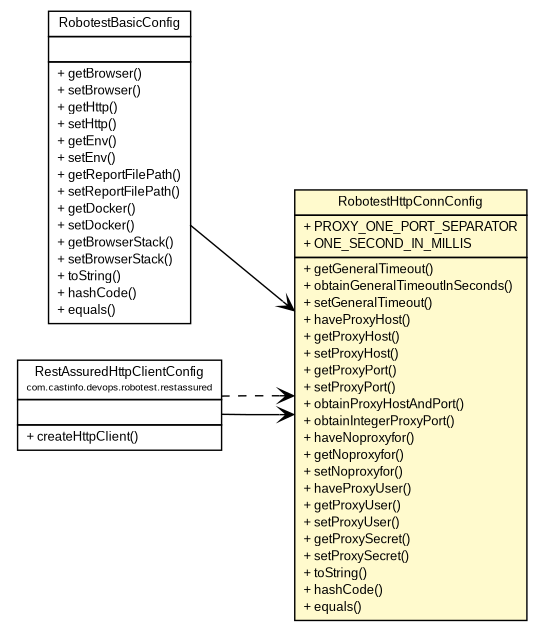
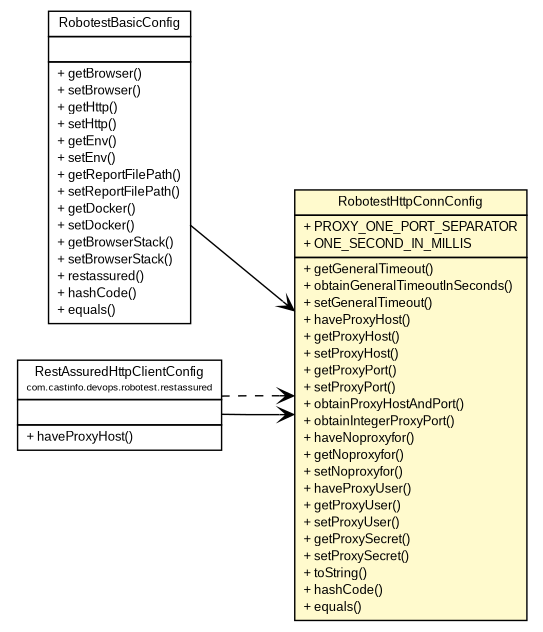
  digraph {
    nodesep=0.25
    rankdir=LR
    ranksep=0.5
    node [fontcolor=black fontname=arial fontsize=9.0 shape=plaintext]
    edge [arrowhead=open color=black fontcolor=black fontname=arial fontsize=10.0 headport=p labelfontname=arial labelfontsize=10 tailport=p]
    n1 [label=<<table title="com.castinfo.devops.robotest.config.RobotestHttpConnConfig" border="0" cellborder="1" cellspacing="0" cellpadding="2" port="p" bgcolor="lemonChiffon" href="./RobotestHttpConnConfig.html"> 		<tr><td><table border="0" cellspacing="0" cellpadding="1"> <tr><td align="center" balign="center"> RobotestHttpConnConfig </td></tr> 		</table></td></tr> 		<tr><td><table border="0" cellspacing="0" cellpadding="1"> <tr><td align="left" balign="left"> + PROXY_ONE_PORT_SEPARATOR </td></tr> <tr><td align="left" balign="left"> + ONE_SECOND_IN_MILLIS </td></tr> 		</table></td></tr> 		<tr><td><table border="0" cellspacing="0" cellpadding="1"> <tr><td align="left" balign="left"> + getGeneralTimeout() </td></tr> <tr><td align="left" balign="left"> + obtainGeneralTimeoutInSeconds() </td></tr> <tr><td align="left" balign="left"> + setGeneralTimeout() </td></tr> <tr><td align="left" balign="left"> + haveProxyHost() </td></tr> <tr><td align="left" balign="left"> + getProxyHost() </td></tr> <tr><td align="left" balign="left"> + setProxyHost() </td></tr> <tr><td align="left" balign="left"> + getProxyPort() </td></tr> <tr><td align="left" balign="left"> + setProxyPort() </td></tr> <tr><td align="left" balign="left"> + obtainProxyHostAndPort() </td></tr> <tr><td align="left" balign="left"> + obtainIntegerProxyPort() </td></tr> <tr><td align="left" balign="left"> + haveNoproxyfor() </td></tr> <tr><td align="left" balign="left"> + getNoproxyfor() </td></tr> <tr><td align="left" balign="left"> + setNoproxyfor() </td></tr> <tr><td align="left" balign="left"> + haveProxyUser() </td></tr> <tr><td align="left" balign="left"> + getProxyUser() </td></tr> <tr><td align="left" balign="left"> + setProxyUser() </td></tr> <tr><td align="left" balign="left"> + getProxySecret() </td></tr> <tr><td align="left" balign="left"> + setProxySecret() </td></tr> <tr><td align="left" balign="left"> + toString() </td></tr> <tr><td align="left" balign="left"> + hashCode() </td></tr> <tr><td align="left" balign="left"> + equals() </td></tr> 		</table></td></tr> 		</table>>]
-   n2 [label=<<table title="com.castinfo.devops.robotest.config.RobotestBasicConfig" border="0" cellborder="1" cellspacing="0" cellpadding="2" port="p" href="./RobotestBasicConfig.html"> 		<tr><td><table border="0" cellspacing="0" cellpadding="1"> <tr><td align="center" balign="center"> RobotestBasicConfig </td></tr> 		</table></td></tr> 		<tr><td><table border="0" cellspacing="0" cellpadding="1"> <tr><td align="left" balign="left">  </td></tr> 		</table></td></tr> 		<tr><td><table border="0" cellspacing="0" cellpadding="1"> <tr><td align="left" balign="left"> + getBrowser() </td></tr> <tr><td align="left" balign="left"> + setBrowser() </td></tr> <tr><td align="left" balign="left"> + getHttp() </td></tr> <tr><td align="left" balign="left"> + setHttp() </td></tr> <tr><td align="left" balign="left"> + getEnv() </td></tr> <tr><td align="left" balign="left"> + setEnv() </td></tr> <tr><td align="left" balign="left"> + getReportFilePath() </td></tr> <tr><td align="left" balign="left"> + setReportFilePath() </td></tr> <tr><td align="left" balign="left"> + getDocker() </td></tr> <tr><td align="left" balign="left"> + setDocker() </td></tr> <tr><td align="left" balign="left"> + getBrowserStack() </td></tr> <tr><td align="left" balign="left"> + setBrowserStack() </td></tr> <tr><td align="left" balign="left"> + toString() </td></tr> <tr><td align="left" balign="left"> + hashCode() </td></tr> <tr><td align="left" balign="left"> + equals() </td></tr> 		</table></td></tr> 		</table>>]
-   n3 [label=<<table title="com.castinfo.devops.robotest.restassured.RestAssuredHttpClientConfig" border="0" cellborder="1" cellspacing="0" cellpadding="2" port="p" href="../restassured/RestAssuredHttpClientConfig.html"> 		<tr><td><table border="0" cellspacing="0" cellpadding="1"> <tr><td align="center" balign="center"> RestAssuredHttpClientConfig </td></tr> <tr><td align="center" balign="center"><font point-size="7.0"> com.castinfo.devops.robotest.restassured </font></td></tr> 		</table></td></tr> 		<tr><td><table border="0" cellspacing="0" cellpadding="1"> <tr><td align="left" balign="left">  </td></tr> 		</table></td></tr> 		<tr><td><table border="0" cellspacing="0" cellpadding="1"> <tr><td align="left" balign="left"> + createHttpClient() </td></tr> 		</table></td></tr> 		</table>>]
+   n2 [label=<<table title="com.castinfo.devops.robotest.config.RobotestBasicConfig" border="0" cellborder="1" cellspacing="0" cellpadding="2" port="p" href="./RobotestBasicConfig.html"> 		<tr><td><table border="0" cellspacing="0" cellpadding="1"> <tr><td align="center" balign="center"> RobotestBasicConfig </td></tr> 		</table></td></tr> 		<tr><td><table border="0" cellspacing="0" cellpadding="1"> <tr><td align="left" balign="left">  </td></tr> 		</table></td></tr> 		<tr><td><table border="0" cellspacing="0" cellpadding="1"> <tr><td align="left" balign="left"> + getBrowser() </td></tr> <tr><td align="left" balign="left"> + setBrowser() </td></tr> <tr><td align="left" balign="left"> + getHttp() </td></tr> <tr><td align="left" balign="left"> + setHttp() </td></tr> <tr><td align="left" balign="left"> + getEnv() </td></tr> <tr><td align="left" balign="left"> + setEnv() </td></tr> <tr><td align="left" balign="left"> + getReportFilePath() </td></tr> <tr><td align="left" balign="left"> + setReportFilePath() </td></tr> <tr><td align="left" balign="left"> + getDocker() </td></tr> <tr><td align="left" balign="left"> + setDocker() </td></tr> <tr><td align="left" balign="left"> + getBrowserStack() </td></tr> <tr><td align="left" balign="left"> + setBrowserStack() </td></tr> <tr><td align="left" balign="left"> + restassured() </td></tr> <tr><td align="left" balign="left"> + hashCode() </td></tr> <tr><td align="left" balign="left"> + equals() </td></tr> 		</table></td></tr> 		</table>>]
+   n3 [label=<<table title="com.castinfo.devops.robotest.restassured.RestAssuredHttpClientConfig" border="0" cellborder="1" cellspacing="0" cellpadding="2" port="p" href="../restassured/RestAssuredHttpClientConfig.html"> 		<tr><td><table border="0" cellspacing="0" cellpadding="1"> <tr><td align="center" balign="center"> RestAssuredHttpClientConfig </td></tr> <tr><td align="center" balign="center"><font point-size="7.0"> com.castinfo.devops.robotest.restassured </font></td></tr> 		</table></td></tr> 		<tr><td><table border="0" cellspacing="0" cellpadding="1"> <tr><td align="left" balign="left">  </td></tr> 		</table></td></tr> 		<tr><td><table border="0" cellspacing="0" cellpadding="1"> <tr><td align="left" balign="left"> + haveProxyHost() </td></tr> 		</table></td></tr> 		</table>>]
    n2 -> n1
    n3 -> n1
    n3 -> n1 [style=dashed]
  }
